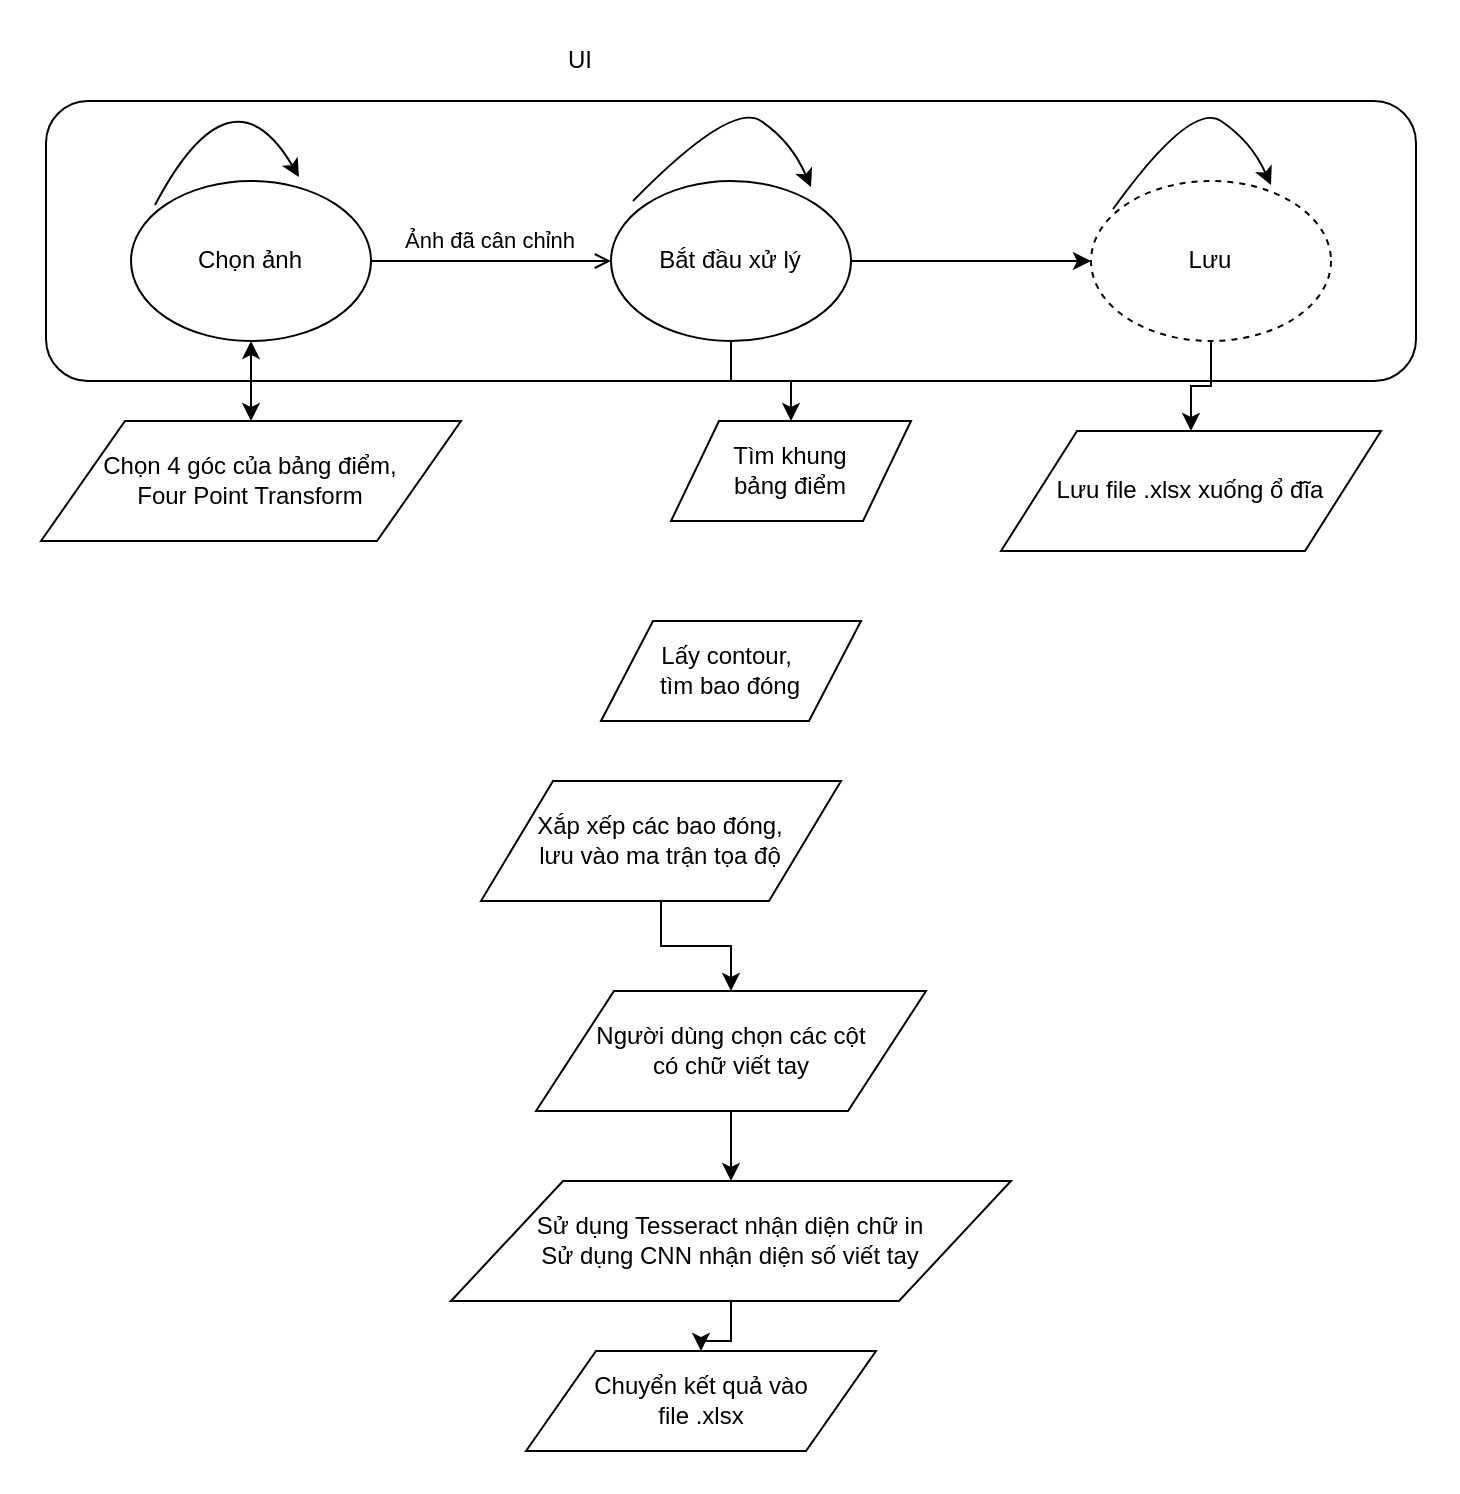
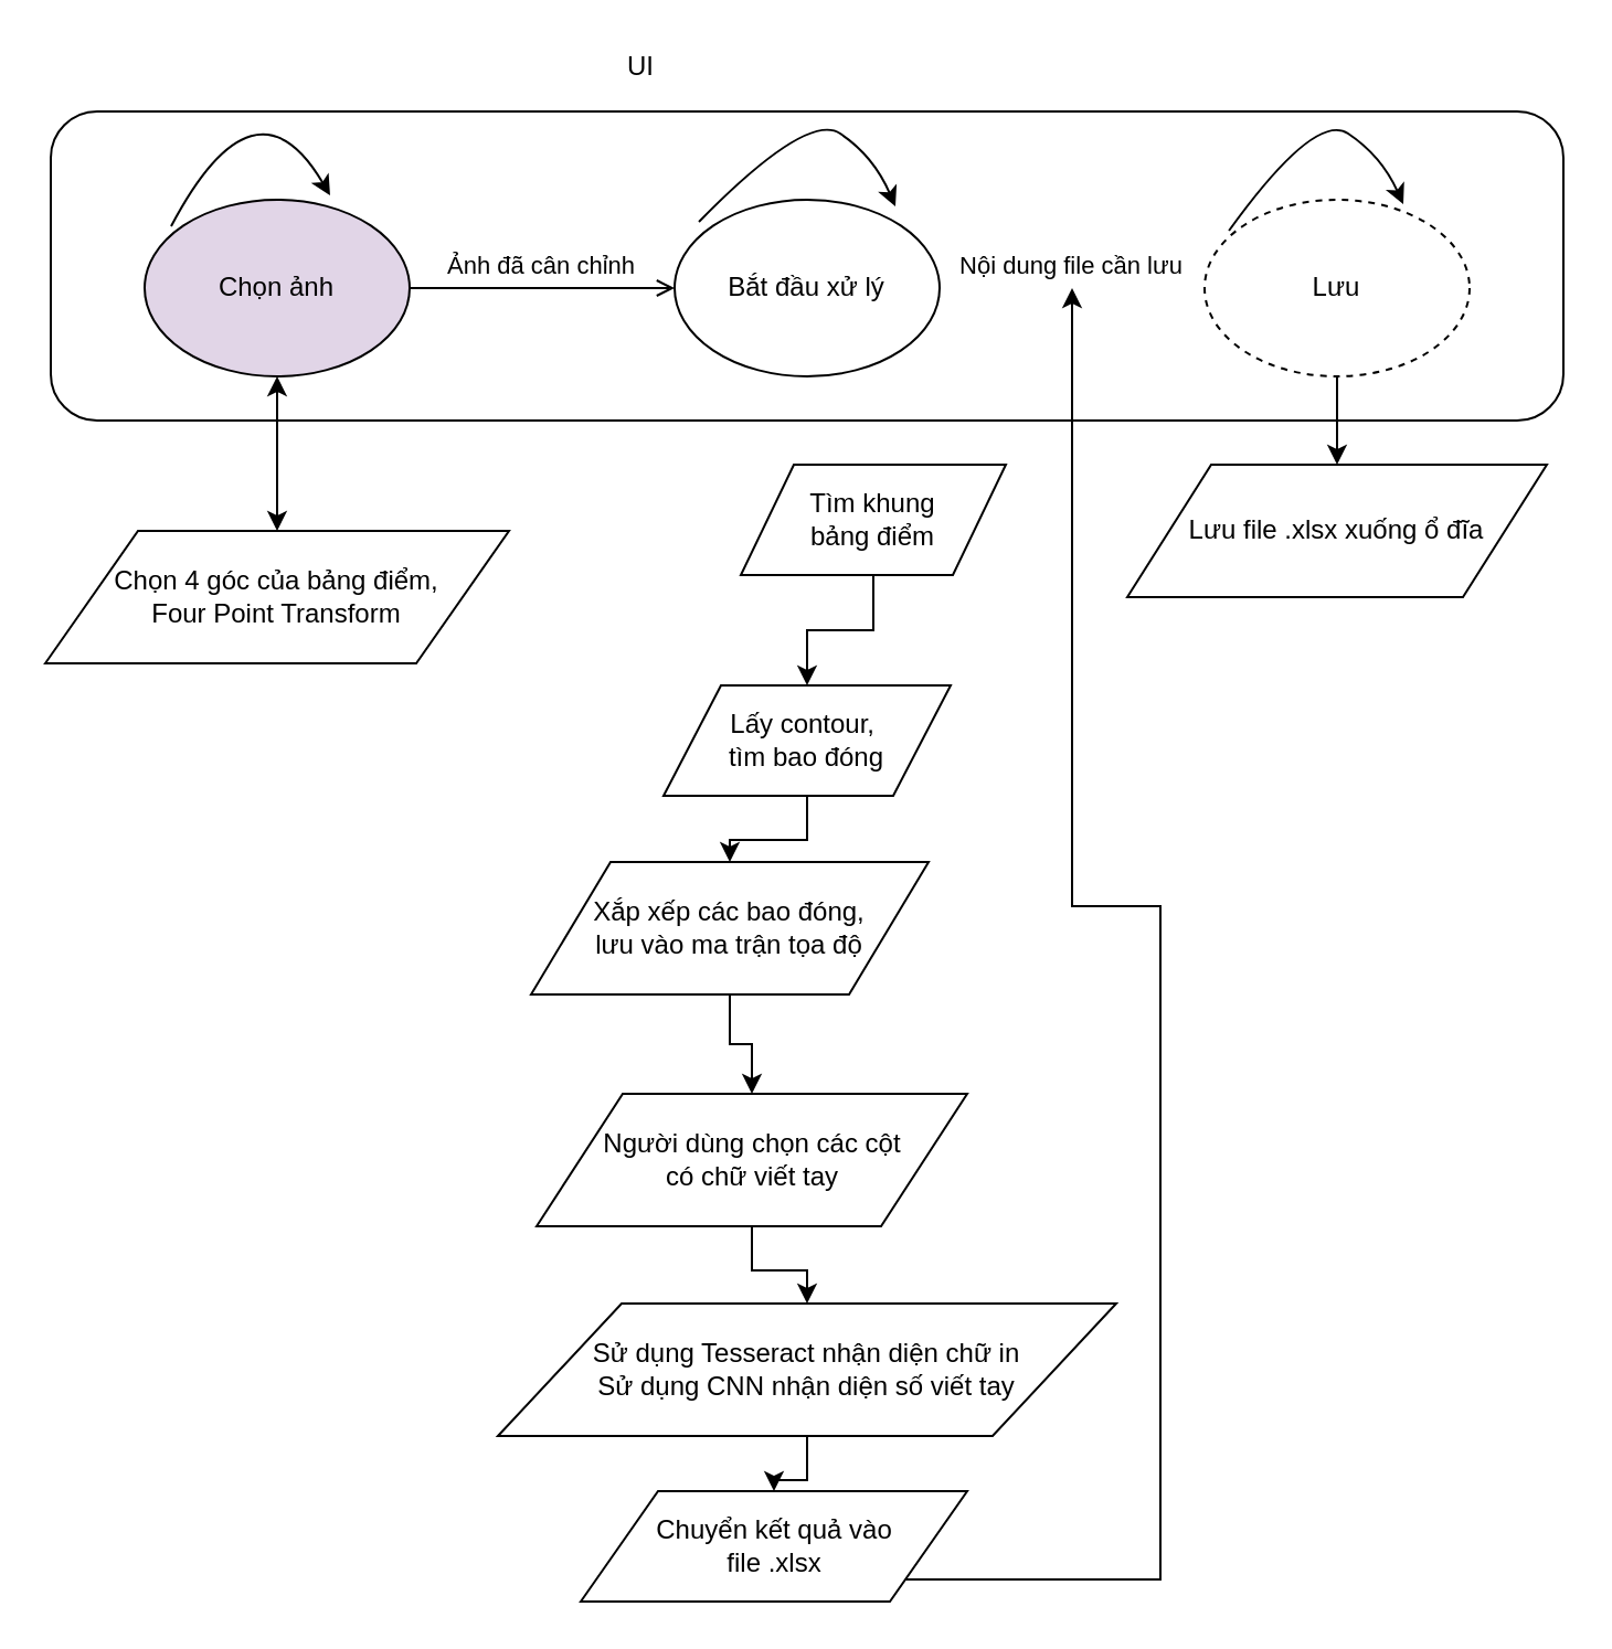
  <mxCell id="0" />
  <mxCell id="1" parent="0" />
  <mxCell id="2" value="" style="rounded=1;whiteSpace=wrap;html=1;" vertex="1" parent="1"><mxGeometry x="22.5" y="50" width="685" height="140" as="geometry" /></mxCell>
  <mxCell id="3" style="edgeStyle=orthogonalEdgeStyle;rounded=0;orthogonalLoop=1;jettySize=auto;html=1;exitX=1;exitY=0.5;exitDx=0;exitDy=0;entryX=0;entryY=0.5;entryDx=0;entryDy=0;endArrow=open;" edge="1" parent="1" source="4" target="7"><mxGeometry relative="1" as="geometry" /></mxCell>
- <mxCell id="4" value="Chọn ảnh" style="ellipse;whiteSpace=wrap;html=1;" vertex="1" parent="1"><mxGeometry x="65" y="90" width="120" height="80" as="geometry" /></mxCell>
- <mxCell id="5" style="edgeStyle=orthogonalEdgeStyle;rounded=0;orthogonalLoop=1;jettySize=auto;html=1;exitX=1;exitY=0.5;exitDx=0;exitDy=0;entryX=0;entryY=0.5;entryDx=0;entryDy=0;" edge="1" parent="1" source="7" target="9"><mxGeometry relative="1" as="geometry" /></mxCell>
- <mxCell id="6" value="" style="edgeStyle=orthogonalEdgeStyle;rounded=0;orthogonalLoop=1;jettySize=auto;html=1;" edge="1" parent="1" source="7" target="14"><mxGeometry relative="1" as="geometry" /></mxCell>
+ <mxCell id="4" value="Chọn ảnh" style="ellipse;whiteSpace=wrap;html=1;fillColor=#e1d5e7;" vertex="1" parent="1"><mxGeometry x="65" y="90" width="120" height="80" as="geometry" /></mxCell>
  <mxCell id="7" value="Bắt đầu xử lý" style="ellipse;whiteSpace=wrap;html=1;" vertex="1" parent="1"><mxGeometry x="305" y="90" width="120" height="80" as="geometry" /></mxCell>
  <mxCell id="8" value="" style="edgeStyle=orthogonalEdgeStyle;rounded=0;orthogonalLoop=1;jettySize=auto;html=1;" edge="1" parent="1" source="9" target="25"><mxGeometry relative="1" as="geometry" /></mxCell>
  <mxCell id="9" value="Lưu" style="ellipse;whiteSpace=wrap;html=1;dashed=1;" vertex="1" parent="1"><mxGeometry x="545" y="90" width="120" height="80" as="geometry" /></mxCell>
- <mxCell id="10" value="Chọn 4 góc của bảng điểm,&lt;br&gt;Four Point Transform" style="shape=parallelogram;perimeter=parallelogramPerimeter;whiteSpace=wrap;html=1;" vertex="1" parent="1"><mxGeometry x="20" y="210" width="210" height="60" as="geometry" /></mxCell>
+ <mxCell id="10" value="Chọn 4 góc của bảng điểm,&lt;br&gt;Four Point Transform" style="shape=parallelogram;perimeter=parallelogramPerimeter;whiteSpace=wrap;html=1;" vertex="1" parent="1"><mxGeometry x="20" y="240" width="210" height="60" as="geometry" /></mxCell>
  <mxCell id="11" value="" style="endArrow=classic;startArrow=classic;html=1;" edge="1" parent="1" source="10"><mxGeometry width="50" height="50" relative="1" as="geometry"><mxPoint x="125" y="199.289" as="sourcePoint" /><mxPoint x="125" y="170" as="targetPoint" /></mxGeometry></mxCell>
  <mxCell id="12" value="&lt;font style=&quot;font-size: 11px&quot;&gt;Ảnh đã cân chỉnh&lt;/font&gt;" style="text;html=1;strokeColor=none;fillColor=none;align=center;verticalAlign=middle;whiteSpace=wrap;rounded=0;" vertex="1" parent="1"><mxGeometry x="185" y="110" width="120" height="20" as="geometry" /></mxCell>
+ <mxCell id="13" value="" style="edgeStyle=orthogonalEdgeStyle;rounded=0;orthogonalLoop=1;jettySize=auto;html=1;" edge="1" parent="1" source="14" target="16"><mxGeometry relative="1" as="geometry" /></mxCell>
  <mxCell id="14" value="Tìm khung&lt;br&gt;bảng điểm" style="shape=parallelogram;perimeter=parallelogramPerimeter;whiteSpace=wrap;html=1;" vertex="1" parent="1"><mxGeometry x="335" y="210" width="120" height="50" as="geometry" /></mxCell>
+ <mxCell id="15" value="" style="edgeStyle=orthogonalEdgeStyle;rounded=0;orthogonalLoop=1;jettySize=auto;html=1;" edge="1" parent="1" source="16" target="18"><mxGeometry relative="1" as="geometry" /></mxCell>
  <mxCell id="16" value="Lấy contour,&amp;nbsp;&lt;br&gt;tìm bao đóng" style="shape=parallelogram;perimeter=parallelogramPerimeter;whiteSpace=wrap;html=1;" vertex="1" parent="1"><mxGeometry x="300" y="310" width="130" height="50" as="geometry" /></mxCell>
  <mxCell id="17" value="" style="edgeStyle=orthogonalEdgeStyle;rounded=0;orthogonalLoop=1;jettySize=auto;html=1;" edge="1" parent="1" source="18" target="20"><mxGeometry relative="1" as="geometry" /></mxCell>
  <mxCell id="18" value="Xắp xếp các bao đóng,&lt;br&gt;lưu vào ma trận tọa độ" style="shape=parallelogram;perimeter=parallelogramPerimeter;whiteSpace=wrap;html=1;" vertex="1" parent="1"><mxGeometry x="240" y="390" width="180" height="60" as="geometry" /></mxCell>
  <mxCell id="19" value="" style="edgeStyle=orthogonalEdgeStyle;rounded=0;orthogonalLoop=1;jettySize=auto;html=1;" edge="1" parent="1" source="20" target="22"><mxGeometry relative="1" as="geometry" /></mxCell>
- <mxCell id="20" value="Người dùng chọn các cột&lt;br&gt;có chữ viết tay" style="shape=parallelogram;perimeter=parallelogramPerimeter;whiteSpace=wrap;html=1;" vertex="1" parent="1"><mxGeometry x="267.5" y="495" width="195" height="60" as="geometry" /></mxCell>
+ <mxCell id="20" value="Người dùng chọn các cột&lt;br&gt;có chữ viết tay" style="shape=parallelogram;perimeter=parallelogramPerimeter;whiteSpace=wrap;html=1;" vertex="1" parent="1"><mxGeometry x="242.5" y="495" width="195" height="60" as="geometry" /></mxCell>
  <mxCell id="21" value="" style="edgeStyle=orthogonalEdgeStyle;rounded=0;orthogonalLoop=1;jettySize=auto;html=1;" edge="1" parent="1" source="22" target="24"><mxGeometry relative="1" as="geometry" /></mxCell>
  <mxCell id="22" value="Sử dụng Tesseract nhận diện chữ in&lt;br&gt;Sử dụng CNN nhận diện số viết tay" style="shape=parallelogram;perimeter=parallelogramPerimeter;whiteSpace=wrap;html=1;" vertex="1" parent="1"><mxGeometry x="225" y="590" width="280" height="60" as="geometry" /></mxCell>
+ <mxCell id="23" style="edgeStyle=orthogonalEdgeStyle;rounded=0;orthogonalLoop=1;jettySize=auto;html=1;entryX=0.5;entryY=1;entryDx=0;entryDy=0;" edge="1" parent="1" source="24" target="26"><mxGeometry relative="1" as="geometry"><Array as="points"><mxPoint x="525" y="715" /><mxPoint x="525" y="410" /><mxPoint x="485" y="410" /></Array></mxGeometry></mxCell>
  <mxCell id="24" value="Chuyển kết quả vào &lt;br&gt;file .xlsx" style="shape=parallelogram;perimeter=parallelogramPerimeter;whiteSpace=wrap;html=1;" vertex="1" parent="1"><mxGeometry x="262.5" y="675" width="175" height="50" as="geometry" /></mxCell>
- <mxCell id="25" value="Lưu file .xlsx xuống ổ đĩa" style="shape=parallelogram;perimeter=parallelogramPerimeter;whiteSpace=wrap;html=1;" vertex="1" parent="1"><mxGeometry x="500" y="215" width="190" height="60" as="geometry" /></mxCell>
+ <mxCell id="25" value="Lưu file .xlsx xuống ổ đĩa" style="shape=parallelogram;perimeter=parallelogramPerimeter;whiteSpace=wrap;html=1;" vertex="1" parent="1"><mxGeometry x="510" y="210" width="190" height="60" as="geometry" /></mxCell>
+ <mxCell id="26" value="&lt;font style=&quot;font-size: 11px&quot;&gt;Nội dung file cần lưu&lt;/font&gt;" style="text;html=1;strokeColor=none;fillColor=none;align=center;verticalAlign=middle;whiteSpace=wrap;rounded=0;" vertex="1" parent="1"><mxGeometry x="425" y="110" width="120" height="20" as="geometry" /></mxCell>
  <mxCell id="27" value="" style="curved=1;endArrow=classic;html=1;entryX=0.7;entryY=-0.025;entryDx=0;entryDy=0;entryPerimeter=0;exitX=0.1;exitY=0.15;exitDx=0;exitDy=0;exitPerimeter=0;" edge="1" parent="1" source="4" target="4"><mxGeometry width="50" height="50" relative="1" as="geometry"><mxPoint x="68" y="115" as="sourcePoint" /><mxPoint x="145" y="30" as="targetPoint" /><Array as="points"><mxPoint x="115" y="30" /></Array></mxGeometry></mxCell>
  <mxCell id="28" value="" style="curved=1;endArrow=classic;html=1;" edge="1" parent="1"><mxGeometry width="50" height="50" relative="1" as="geometry"><mxPoint x="316" y="100" as="sourcePoint" /><mxPoint x="405" y="93" as="targetPoint" /><Array as="points"><mxPoint x="365" y="50" /><mxPoint x="395" y="70" /></Array></mxGeometry></mxCell>
  <mxCell id="29" value="" style="curved=1;endArrow=classic;html=1;exitX=0.092;exitY=0.175;exitDx=0;exitDy=0;entryX=0.75;entryY=0.025;entryDx=0;entryDy=0;entryPerimeter=0;exitPerimeter=0;" edge="1" parent="1" source="9" target="9"><mxGeometry width="50" height="50" relative="1" as="geometry"><mxPoint x="545" y="80" as="sourcePoint" /><mxPoint x="615" y="40" as="targetPoint" /><Array as="points"><mxPoint x="595" y="50" /><mxPoint x="625" y="70" /></Array></mxGeometry></mxCell>
  <mxCell id="30" value="UI" style="text;html=1;strokeColor=none;fillColor=none;align=center;verticalAlign=middle;whiteSpace=wrap;rounded=0;" vertex="1" parent="1"><mxGeometry x="270" y="20" width="40" height="20" as="geometry" /></mxCell>
